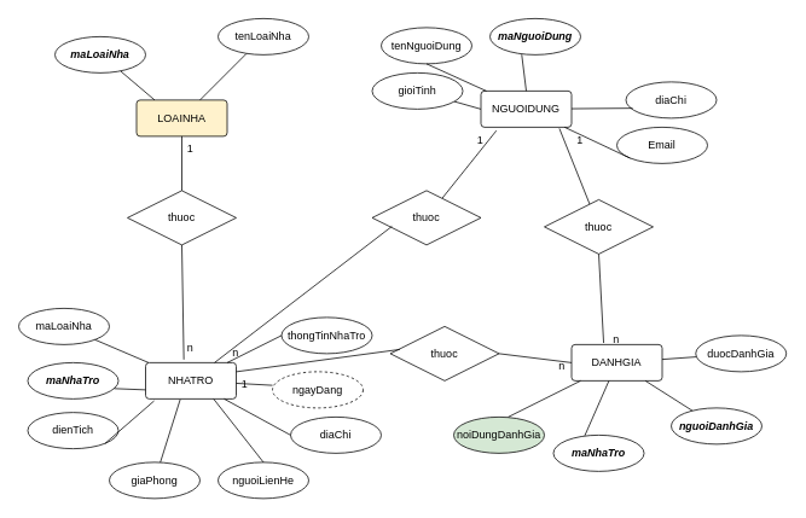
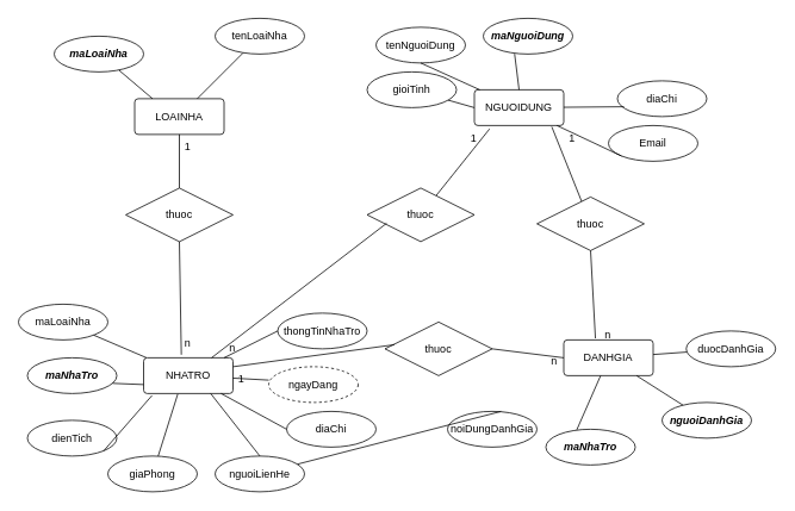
  <mxCell id="0" />
  <mxCell id="1" parent="0" />
- <mxCell id="2" value="LOAINHA" style="rounded=1;arcSize=10;whiteSpace=wrap;html=1;align=center;fillColor=#fff2cc;" vertex="1" parent="1"><mxGeometry x="150" y="110" width="100" height="40" as="geometry" /></mxCell>
+ <mxCell id="2" value="LOAINHA" style="rounded=1;arcSize=10;whiteSpace=wrap;html=1;align=center;" vertex="1" parent="1"><mxGeometry x="150" y="110" width="100" height="40" as="geometry" /></mxCell>
  <mxCell id="3" value="NGUOIDUNG" style="rounded=1;arcSize=10;whiteSpace=wrap;html=1;align=center;" vertex="1" parent="1"><mxGeometry x="530" y="100" width="100" height="40" as="geometry" /></mxCell>
  <mxCell id="4" value="DANHGIA" style="rounded=1;arcSize=10;whiteSpace=wrap;html=1;align=center;" vertex="1" parent="1"><mxGeometry x="630" y="380" width="100" height="40" as="geometry" /></mxCell>
  <mxCell id="5" value="NHATRO" style="rounded=1;arcSize=10;whiteSpace=wrap;html=1;align=center;" vertex="1" parent="1"><mxGeometry x="160" y="400" width="100" height="40" as="geometry" /></mxCell>
  <mxCell id="6" value="&lt;b&gt;&lt;i&gt;maLoaiNha&lt;/i&gt;&lt;/b&gt;" style="ellipse;whiteSpace=wrap;html=1;align=center;" vertex="1" parent="1"><mxGeometry x="60" y="40" width="100" height="40" as="geometry" /></mxCell>
  <mxCell id="7" value="tenLoaiNha" style="ellipse;whiteSpace=wrap;html=1;align=center;" vertex="1" parent="1"><mxGeometry x="240" y="20" width="100" height="40" as="geometry" /></mxCell>
  <mxCell id="8" value="maLoaiNha" style="ellipse;whiteSpace=wrap;html=1;align=center;" vertex="1" parent="1"><mxGeometry x="20" y="340" width="100" height="40" as="geometry" /></mxCell>
- <mxCell id="9" value="dienTich" style="ellipse;whiteSpace=wrap;html=1;align=center;" vertex="1" parent="1"><mxGeometry x="30" y="455" width="100" height="40" as="geometry" /></mxCell>
+ <mxCell id="9" value="dienTich" style="ellipse;whiteSpace=wrap;html=1;align=center;" vertex="1" parent="1"><mxGeometry x="30" y="470" width="100" height="40" as="geometry" /></mxCell>
  <mxCell id="10" value="&lt;b&gt;&lt;i&gt;maNhaTro&lt;/i&gt;&lt;/b&gt;" style="ellipse;whiteSpace=wrap;html=1;align=center;" vertex="1" parent="1"><mxGeometry x="30" y="400" width="100" height="40" as="geometry" /></mxCell>
  <mxCell id="11" value="giaPhong" style="ellipse;whiteSpace=wrap;html=1;align=center;" vertex="1" parent="1"><mxGeometry x="120" y="510" width="100" height="40" as="geometry" /></mxCell>
  <mxCell id="12" value="diaChi" style="ellipse;whiteSpace=wrap;html=1;align=center;" vertex="1" parent="1"><mxGeometry x="320" y="460" width="100" height="40" as="geometry" /></mxCell>
  <mxCell id="13" value="thongTinNhaTro" style="ellipse;whiteSpace=wrap;html=1;align=center;" vertex="1" parent="1"><mxGeometry x="310" y="350" width="100" height="40" as="geometry" /></mxCell>
  <mxCell id="14" value="ngayDang" style="ellipse;whiteSpace=wrap;html=1;align=center;dashed=1;" vertex="1" parent="1"><mxGeometry x="300" y="410" width="100" height="40" as="geometry" /></mxCell>
  <mxCell id="15" value="nguoiLienHe" style="ellipse;whiteSpace=wrap;html=1;align=center;" vertex="1" parent="1"><mxGeometry x="240" y="510" width="100" height="40" as="geometry" /></mxCell>
- <mxCell id="16" value="noiDungDanhGia" style="ellipse;whiteSpace=wrap;html=1;align=center;fillColor=#d5e8d4;" vertex="1" parent="1"><mxGeometry x="500" y="460" width="100" height="40" as="geometry" /></mxCell>
+ <mxCell id="16" value="noiDungDanhGia" style="ellipse;whiteSpace=wrap;html=1;align=center;" vertex="1" parent="1"><mxGeometry x="500" y="460" width="100" height="40" as="geometry" /></mxCell>
  <mxCell id="17" value="&lt;b&gt;&lt;i&gt;maNhaTro&lt;/i&gt;&lt;/b&gt;" style="ellipse;whiteSpace=wrap;html=1;align=center;" vertex="1" parent="1"><mxGeometry x="610" y="480" width="100" height="40" as="geometry" /></mxCell>
  <mxCell id="18" value="&lt;b&gt;&lt;i&gt;nguoiDanhGia&lt;/i&gt;&lt;/b&gt;" style="ellipse;whiteSpace=wrap;html=1;align=center;" vertex="1" parent="1"><mxGeometry x="740" y="450" width="100" height="40" as="geometry" /></mxCell>
  <mxCell id="19" value="duocDanhGia" style="ellipse;whiteSpace=wrap;html=1;align=center;" vertex="1" parent="1"><mxGeometry x="767" y="370" width="100" height="40" as="geometry" /></mxCell>
  <mxCell id="20" value="tenNguoiDung" style="ellipse;whiteSpace=wrap;html=1;align=center;" vertex="1" parent="1"><mxGeometry x="420" y="30" width="100" height="40" as="geometry" /></mxCell>
  <mxCell id="21" value="&lt;b&gt;&lt;i&gt;maNguoiDung&lt;/i&gt;&lt;/b&gt;" style="ellipse;whiteSpace=wrap;html=1;align=center;" vertex="1" parent="1"><mxGeometry x="540" width="100" height="40" as="geometry" y="20" /></mxCell>
  <mxCell id="22" value="diaChi" style="ellipse;whiteSpace=wrap;html=1;align=center;" vertex="1" parent="1"><mxGeometry x="690" y="90" width="100" height="40" as="geometry" /></mxCell>
  <mxCell id="23" style="edgeStyle=orthogonalEdgeStyle;rounded=0;orthogonalLoop=1;jettySize=auto;html=1;exitX=0.5;exitY=1;exitDx=0;exitDy=0;" edge="1" parent="1" source="22" target="22"><mxGeometry relative="1" as="geometry" /></mxCell>
  <mxCell id="24" value="Email" style="ellipse;whiteSpace=wrap;html=1;align=center;" vertex="1" parent="1"><mxGeometry x="680" y="140" width="100" height="40" as="geometry" /></mxCell>
  <mxCell id="25" value="gioiTinh" style="ellipse;whiteSpace=wrap;html=1;align=center;" vertex="1" parent="1"><mxGeometry x="410" y="80" width="100" height="40" as="geometry" /></mxCell>
  <mxCell id="26" value="thuoc" style="shape=rhombus;perimeter=rhombusPerimeter;whiteSpace=wrap;html=1;align=center;" vertex="1" parent="1"><mxGeometry x="140" y="210" width="120" height="60" as="geometry" /></mxCell>
  <mxCell id="27" value="" style="endArrow=none;html=1;rounded=0;" edge="1" parent="1" source="7" target="2"><mxGeometry relative="1" as="geometry"><mxPoint x="290" y="320" as="sourcePoint" /><mxPoint x="450" y="320" as="targetPoint" /></mxGeometry></mxCell>
  <mxCell id="28" value="" style="endArrow=none;html=1;rounded=0;entryX=0.866;entryY=1.035;entryDx=0;entryDy=0;entryPerimeter=0;" edge="1" parent="1" source="34" target="3"><mxGeometry relative="1" as="geometry"><mxPoint x="290" y="320" as="sourcePoint" /><mxPoint x="450" y="320" as="targetPoint" /></mxGeometry></mxCell>
  <mxCell id="29" value="" style="endArrow=none;html=1;rounded=0;entryX=0.17;entryY=1.095;entryDx=0;entryDy=0;entryPerimeter=0;" edge="1" parent="1" source="35" target="3"><mxGeometry relative="1" as="geometry"><mxPoint x="290" y="320" as="sourcePoint" /><mxPoint x="450" y="320" as="targetPoint" /></mxGeometry></mxCell>
  <mxCell id="30" value="" style="endArrow=none;html=1;rounded=0;exitX=0.5;exitY=1;exitDx=0;exitDy=0;entryX=0.422;entryY=-0.085;entryDx=0;entryDy=0;entryPerimeter=0;" edge="1" parent="1" source="26" target="5"><mxGeometry relative="1" as="geometry"><mxPoint x="290" y="320" as="sourcePoint" /><mxPoint x="450" y="320" as="targetPoint" /></mxGeometry></mxCell>
  <mxCell id="31" value="" style="endArrow=none;html=1;rounded=0;exitX=0.5;exitY=1;exitDx=0;exitDy=0;" edge="1" parent="1" source="2" target="26"><mxGeometry relative="1" as="geometry"><mxPoint x="290" y="320" as="sourcePoint" /><mxPoint x="450" y="320" as="targetPoint" /></mxGeometry></mxCell>
  <mxCell id="32" value="" style="endArrow=none;html=1;rounded=0;exitX=0.726;exitY=0.955;exitDx=0;exitDy=0;exitPerimeter=0;" edge="1" parent="1" source="6"><mxGeometry relative="1" as="geometry"><mxPoint x="290" y="320" as="sourcePoint" /><mxPoint x="170" y="110" as="targetPoint" /></mxGeometry></mxCell>
  <mxCell id="33" value="thuoc" style="shape=rhombus;perimeter=rhombusPerimeter;whiteSpace=wrap;html=1;align=center;" vertex="1" parent="1"><mxGeometry x="430" y="360" width="120" height="60" as="geometry" /></mxCell>
  <mxCell id="34" value="thuoc" style="shape=rhombus;perimeter=rhombusPerimeter;whiteSpace=wrap;html=1;align=center;" vertex="1" parent="1"><mxGeometry x="600" y="220" width="120" height="60" as="geometry" /></mxCell>
  <mxCell id="35" value="thuoc" style="shape=rhombus;perimeter=rhombusPerimeter;whiteSpace=wrap;html=1;align=center;" vertex="1" parent="1"><mxGeometry x="410" y="210" width="120" height="60" as="geometry" /></mxCell>
  <mxCell id="36" value="" style="endArrow=none;html=1;rounded=0;" edge="1" parent="1" source="4" target="18"><mxGeometry relative="1" as="geometry"><mxPoint x="290" y="320" as="sourcePoint" /><mxPoint x="450" y="320" as="targetPoint" /></mxGeometry></mxCell>
  <mxCell id="37" value="" style="endArrow=none;html=1;rounded=0;entryX=0.346;entryY=0.015;entryDx=0;entryDy=0;entryPerimeter=0;" edge="1" parent="1" source="4" target="17"><mxGeometry relative="1" as="geometry"><mxPoint x="290" y="320" as="sourcePoint" /><mxPoint x="450" y="320" as="targetPoint" /></mxGeometry></mxCell>
- <mxCell id="38" value="" style="endArrow=none;html=1;rounded=0;exitX=0.6;exitY=0;exitDx=0;exitDy=0;exitPerimeter=0;" edge="1" parent="1" source="16" target="4"><mxGeometry relative="1" as="geometry"><mxPoint x="290" y="320" as="sourcePoint" /><mxPoint x="450" y="320" as="targetPoint" /></mxGeometry></mxCell>
+ <mxCell id="38" value="" style="endArrow=none;html=1;rounded=0;exitX=0.6;exitY=0;exitDx=0;exitDy=0;exitPerimeter=0;" edge="1" parent="1" source="16" target="15"><mxGeometry relative="1" as="geometry"><mxPoint x="290" y="320" as="sourcePoint" /><mxPoint x="450" y="320" as="targetPoint" /></mxGeometry></mxCell>
  <mxCell id="39" value="" style="endArrow=none;html=1;rounded=0;exitX=0;exitY=0.5;exitDx=0;exitDy=0;" edge="1" parent="1" source="13" target="5"><mxGeometry relative="1" as="geometry"><mxPoint x="290" y="320" as="sourcePoint" /><mxPoint x="450" y="320" as="targetPoint" /></mxGeometry></mxCell>
  <mxCell id="40" value="" style="endArrow=none;html=1;rounded=0;exitX=1;exitY=0.5;exitDx=0;exitDy=0;" edge="1" parent="1" source="54" target="5"><mxGeometry relative="1" as="geometry"><mxPoint x="290" y="320" as="sourcePoint" /><mxPoint x="450" y="320" as="targetPoint" /></mxGeometry></mxCell>
  <mxCell id="41" value="" style="endArrow=none;html=1;rounded=0;exitX=0;exitY=0.5;exitDx=0;exitDy=0;" edge="1" parent="1" source="12" target="5"><mxGeometry relative="1" as="geometry"><mxPoint x="290" y="320" as="sourcePoint" /><mxPoint x="450" y="320" as="targetPoint" /></mxGeometry></mxCell>
  <mxCell id="42" value="" style="endArrow=none;html=1;rounded=0;entryX=0.5;entryY=0;entryDx=0;entryDy=0;exitX=0.75;exitY=1;exitDx=0;exitDy=0;" edge="1" parent="1" source="5" target="15"><mxGeometry relative="1" as="geometry"><mxPoint x="290" y="320" as="sourcePoint" /><mxPoint x="450" y="320" as="targetPoint" /></mxGeometry></mxCell>
  <mxCell id="43" value="" style="endArrow=none;html=1;rounded=0;exitX=0.382;exitY=1.015;exitDx=0;exitDy=0;exitPerimeter=0;" edge="1" parent="1" source="5" target="11"><mxGeometry relative="1" as="geometry"><mxPoint x="220" y="320" as="sourcePoint" /><mxPoint x="380" y="320" as="targetPoint" /></mxGeometry></mxCell>
  <mxCell id="44" value="" style="endArrow=none;html=1;rounded=0;entryX=1;entryY=1;entryDx=0;entryDy=0;exitX=0.094;exitY=1.055;exitDx=0;exitDy=0;exitPerimeter=0;" edge="1" parent="1" source="5" target="9"><mxGeometry relative="1" as="geometry"><mxPoint x="290" y="320" as="sourcePoint" /><mxPoint x="450" y="320" as="targetPoint" /></mxGeometry></mxCell>
  <mxCell id="45" value="" style="endArrow=none;html=1;rounded=0;exitX=0.954;exitY=0.715;exitDx=0;exitDy=0;exitPerimeter=0;entryX=0;entryY=0.75;entryDx=0;entryDy=0;" edge="1" parent="1" source="10" target="5"><mxGeometry relative="1" as="geometry"><mxPoint x="290" y="320" as="sourcePoint" /><mxPoint x="450" y="320" as="targetPoint" /></mxGeometry></mxCell>
  <mxCell id="46" value="" style="endArrow=none;html=1;rounded=0;" edge="1" parent="1" source="5" target="8"><mxGeometry relative="1" as="geometry"><mxPoint x="290" y="320" as="sourcePoint" /><mxPoint x="450" y="320" as="targetPoint" /></mxGeometry></mxCell>
  <mxCell id="47" value="" style="endArrow=none;html=1;rounded=0;entryX=0;entryY=0.5;entryDx=0;entryDy=0;exitX=1;exitY=0.5;exitDx=0;exitDy=0;" edge="1" parent="1" source="33" target="4"><mxGeometry relative="1" as="geometry"><mxPoint x="290" y="320" as="sourcePoint" /><mxPoint x="450" y="320" as="targetPoint" /></mxGeometry></mxCell>
  <mxCell id="48" value="" style="endArrow=none;html=1;rounded=0;entryX=1;entryY=0.25;entryDx=0;entryDy=0;exitX=0.088;exitY=0.423;exitDx=0;exitDy=0;exitPerimeter=0;" edge="1" parent="1" source="33" target="5"><mxGeometry relative="1" as="geometry"><mxPoint x="290" y="320" as="sourcePoint" /><mxPoint x="450" y="320" as="targetPoint" /></mxGeometry></mxCell>
  <mxCell id="49" value="" style="endArrow=none;html=1;rounded=0;entryX=0.182;entryY=0.657;entryDx=0;entryDy=0;entryPerimeter=0;" edge="1" parent="1" source="5" target="35"><mxGeometry relative="1" as="geometry"><mxPoint x="290" y="320" as="sourcePoint" /><mxPoint x="450" y="320" as="targetPoint" /></mxGeometry></mxCell>
  <mxCell id="50" value="" style="endArrow=none;html=1;rounded=0;entryX=0.5;entryY=1;entryDx=0;entryDy=0;exitX=0.354;exitY=-0.045;exitDx=0;exitDy=0;exitPerimeter=0;" edge="1" parent="1" source="4" target="34"><mxGeometry relative="1" as="geometry"><mxPoint x="290" y="320" as="sourcePoint" /><mxPoint x="450" y="320" as="targetPoint" /></mxGeometry></mxCell>
  <mxCell id="51" value="1" style="text;strokeColor=none;fillColor=none;spacingLeft=4;spacingRight=4;overflow=hidden;rotatable=0;points=[[0,0.5],[1,0.5]];portConstraint=eastwest;fontSize=12;" vertex="1" parent="1"><mxGeometry x="200" y="150" width="40" height="30" as="geometry" /></mxCell>
  <mxCell id="52" value="n" style="text;strokeColor=none;fillColor=none;spacingLeft=4;spacingRight=4;overflow=hidden;rotatable=0;points=[[0,0.5],[1,0.5]];portConstraint=eastwest;fontSize=12;" vertex="1" parent="1"><mxGeometry x="200" y="370" width="40" height="30" as="geometry" /></mxCell>
  <mxCell id="53" value="n" style="text;strokeColor=none;fillColor=none;spacingLeft=4;spacingRight=4;overflow=hidden;rotatable=0;points=[[0,0.5],[1,0.5]];portConstraint=eastwest;fontSize=12;" vertex="1" parent="1"><mxGeometry x="250" y="375" width="40" height="30" as="geometry" /></mxCell>
  <mxCell id="54" value="1" style="text;strokeColor=none;fillColor=none;spacingLeft=4;spacingRight=4;overflow=hidden;rotatable=0;points=[[0,0.5],[1,0.5]];portConstraint=eastwest;fontSize=12;" vertex="1" parent="1"><mxGeometry x="260" y="410" width="40" height="30" as="geometry" /></mxCell>
  <mxCell id="55" value="1" style="text;strokeColor=none;fillColor=none;spacingLeft=4;spacingRight=4;overflow=hidden;rotatable=0;points=[[0,0.5],[1,0.5]];portConstraint=eastwest;fontSize=12;" vertex="1" parent="1"><mxGeometry x="630" y="140" width="40" height="30" as="geometry" /></mxCell>
  <mxCell id="56" value="1" style="text;strokeColor=none;fillColor=none;spacingLeft=4;spacingRight=4;overflow=hidden;rotatable=0;points=[[0,0.5],[1,0.5]];portConstraint=eastwest;fontSize=12;" vertex="1" parent="1"><mxGeometry x="520" y="140" width="40" height="30" as="geometry" /></mxCell>
  <mxCell id="57" value="n" style="text;strokeColor=none;fillColor=none;spacingLeft=4;spacingRight=4;overflow=hidden;rotatable=0;points=[[0,0.5],[1,0.5]];portConstraint=eastwest;fontSize=12;" vertex="1" parent="1"><mxGeometry x="670" y="360" width="40" height="30" as="geometry" /></mxCell>
  <mxCell id="58" value="n" style="text;strokeColor=none;fillColor=none;spacingLeft=4;spacingRight=4;overflow=hidden;rotatable=0;points=[[0,0.5],[1,0.5]];portConstraint=eastwest;fontSize=12;" vertex="1" parent="1"><mxGeometry x="610" y="390" width="40" height="30" as="geometry" /></mxCell>
  <mxCell id="59" value="" style="endArrow=none;html=1;rounded=0;entryX=0;entryY=1;entryDx=0;entryDy=0;" edge="1" parent="1" source="3" target="24"><mxGeometry relative="1" as="geometry"><mxPoint x="290" y="320" as="sourcePoint" /><mxPoint x="450" y="320" as="targetPoint" /></mxGeometry></mxCell>
  <mxCell id="60" value="" style="endArrow=none;html=1;rounded=0;entryX=0.074;entryY=0.725;entryDx=0;entryDy=0;entryPerimeter=0;" edge="1" parent="1" source="3" target="22"><mxGeometry relative="1" as="geometry"><mxPoint x="290" y="320" as="sourcePoint" /><mxPoint x="450" y="320" as="targetPoint" /></mxGeometry></mxCell>
  <mxCell id="61" value="" style="endArrow=none;html=1;rounded=0;entryX=0.35;entryY=0.995;entryDx=0;entryDy=0;entryPerimeter=0;exitX=0.5;exitY=0;exitDx=0;exitDy=0;" edge="1" parent="1" source="3" target="21"><mxGeometry relative="1" as="geometry"><mxPoint x="290" y="320" as="sourcePoint" /><mxPoint x="450" y="320" as="targetPoint" /></mxGeometry></mxCell>
  <mxCell id="62" value="" style="endArrow=none;html=1;rounded=0;entryX=0.5;entryY=1;entryDx=0;entryDy=0;" edge="1" parent="1" source="3" target="20"><mxGeometry relative="1" as="geometry"><mxPoint x="290" y="320" as="sourcePoint" /><mxPoint x="450" y="320" as="targetPoint" /></mxGeometry></mxCell>
  <mxCell id="63" value="" style="endArrow=none;html=1;rounded=0;entryX=0;entryY=0.5;entryDx=0;entryDy=0;" edge="1" parent="1" source="25" target="3"><mxGeometry relative="1" as="geometry"><mxPoint x="290" y="320" as="sourcePoint" /><mxPoint x="450" y="320" as="targetPoint" /></mxGeometry></mxCell>
  <mxCell id="64" value="" style="endArrow=none;html=1;rounded=0;" edge="1" parent="1" source="4" target="19"><mxGeometry relative="1" as="geometry"><mxPoint x="290" y="320" as="sourcePoint" /><mxPoint x="450" y="320" as="targetPoint" /></mxGeometry></mxCell>
